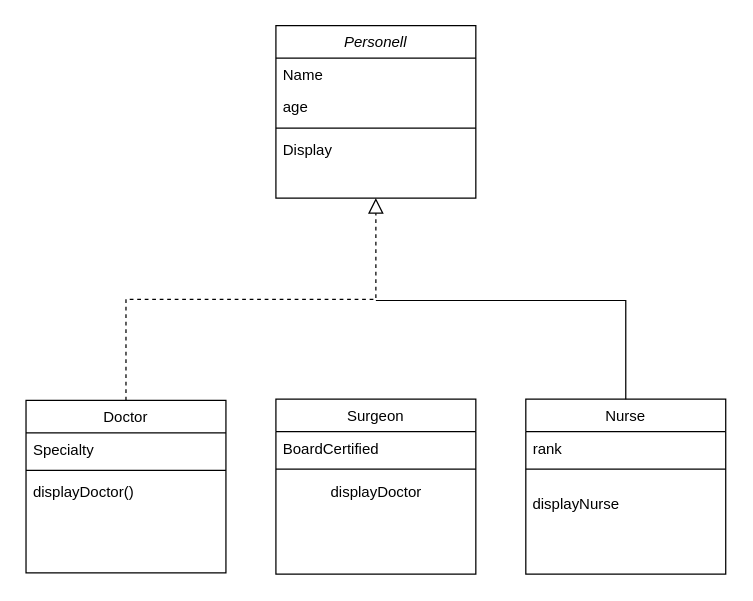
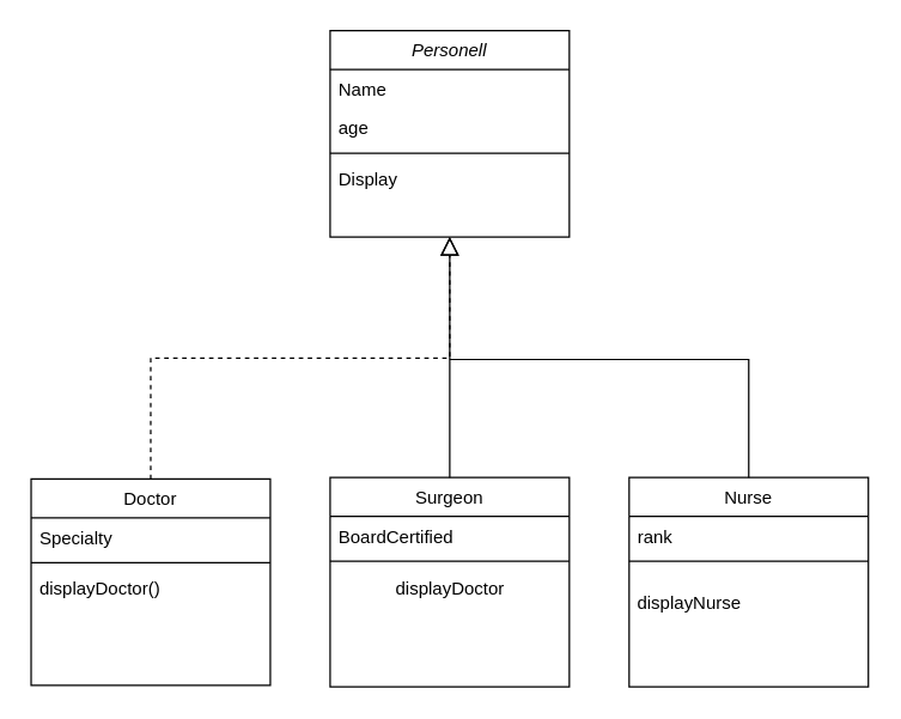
  <mxCell id="0" />
  <mxCell id="1" parent="0" />
  <mxCell id="2" value="Personell" style="swimlane;fontStyle=2;align=center;verticalAlign=top;childLayout=stackLayout;horizontal=1;startSize=26;horizontalStack=0;resizeParent=1;resizeLast=0;collapsible=1;marginBottom=0;rounded=0;shadow=0;strokeWidth=1;" vertex="1" parent="1"><mxGeometry x="220" y="20" width="160" height="138" as="geometry"><mxRectangle x="230" y="140" width="160" height="26" as="alternateBounds" /></mxGeometry></mxCell>
  <mxCell id="3" value="Name" style="text;align=left;verticalAlign=top;spacingLeft=4;spacingRight=4;overflow=hidden;rotatable=0;points=[[0,0.5],[1,0.5]];portConstraint=eastwest;" vertex="1" parent="2"><mxGeometry y="26" width="160" height="26" as="geometry" /></mxCell>
  <mxCell id="4" value="age" style="text;align=left;verticalAlign=top;spacingLeft=4;spacingRight=4;overflow=hidden;rotatable=0;points=[[0,0.5],[1,0.5]];portConstraint=eastwest;rounded=0;shadow=0;html=0;" vertex="1" parent="2"><mxGeometry y="52" width="160" height="26" as="geometry" /></mxCell>
  <mxCell id="5" value="" style="line;html=1;strokeWidth=1;align=left;verticalAlign=middle;spacingTop=-1;spacingLeft=3;spacingRight=3;rotatable=0;labelPosition=right;points=[];portConstraint=eastwest;" vertex="1" parent="2"><mxGeometry y="78" width="160" height="8" as="geometry" /></mxCell>
  <mxCell id="6" value="Display" style="text;align=left;verticalAlign=top;spacingLeft=4;spacingRight=4;overflow=hidden;rotatable=0;points=[[0,0.5],[1,0.5]];portConstraint=eastwest;" vertex="1" parent="2"><mxGeometry y="86" width="160" height="26" as="geometry" /></mxCell>
  <mxCell id="7" value="Doctor" style="swimlane;fontStyle=0;align=center;verticalAlign=top;childLayout=stackLayout;horizontal=1;startSize=26;horizontalStack=0;resizeParent=1;resizeLast=0;collapsible=1;marginBottom=0;rounded=0;shadow=0;strokeWidth=1;" vertex="1" parent="1"><mxGeometry x="20" y="320" width="160" height="138" as="geometry"><mxRectangle x="130" y="380" width="160" height="26" as="alternateBounds" /></mxGeometry></mxCell>
  <mxCell id="8" value="Specialty" style="text;align=left;verticalAlign=top;spacingLeft=4;spacingRight=4;overflow=hidden;rotatable=0;points=[[0,0.5],[1,0.5]];portConstraint=eastwest;rounded=0;shadow=0;html=0;" vertex="1" parent="7"><mxGeometry y="26" width="160" height="26" as="geometry" /></mxCell>
  <mxCell id="9" value="" style="line;html=1;strokeWidth=1;align=left;verticalAlign=middle;spacingTop=-1;spacingLeft=3;spacingRight=3;rotatable=0;labelPosition=right;points=[];portConstraint=eastwest;" vertex="1" parent="7"><mxGeometry y="52" width="160" height="8" as="geometry" /></mxCell>
  <mxCell id="10" value="displayDoctor()" style="text;align=left;verticalAlign=top;spacingLeft=4;spacingRight=4;overflow=hidden;rotatable=0;points=[[0,0.5],[1,0.5]];portConstraint=eastwest;" vertex="1" parent="7"><mxGeometry y="60" width="160" height="26" as="geometry" /></mxCell>
  <mxCell id="11" value="" style="endArrow=block;endSize=10;endFill=0;shadow=0;strokeWidth=1;rounded=0;edgeStyle=elbowEdgeStyle;elbow=vertical;dashed=1;" edge="1" parent="1" source="7" target="2"><mxGeometry width="160" relative="1" as="geometry"><mxPoint x="110" y="163" as="sourcePoint" /><mxPoint x="110" y="163" as="targetPoint" /></mxGeometry></mxCell>
  <mxCell id="12" value="Surgeon" style="swimlane;fontStyle=0;align=center;verticalAlign=top;childLayout=stackLayout;horizontal=1;startSize=26;horizontalStack=0;resizeParent=1;resizeLast=0;collapsible=1;marginBottom=0;rounded=0;shadow=0;strokeWidth=1;" vertex="1" parent="1"><mxGeometry x="220" y="319" width="160" height="140" as="geometry"><mxRectangle x="340" y="380" width="170" height="26" as="alternateBounds" /></mxGeometry></mxCell>
  <mxCell id="13" value="BoardCertified " style="text;align=left;verticalAlign=top;spacingLeft=4;spacingRight=4;overflow=hidden;rotatable=0;points=[[0,0.5],[1,0.5]];portConstraint=eastwest;" vertex="1" parent="12"><mxGeometry y="26" width="160" height="26" as="geometry" /></mxCell>
  <mxCell id="14" value="" style="line;html=1;strokeWidth=1;align=left;verticalAlign=middle;spacingTop=-1;spacingLeft=3;spacingRight=3;rotatable=0;labelPosition=right;points=[];portConstraint=eastwest;" vertex="1" parent="12"><mxGeometry y="52" width="160" height="8" as="geometry" /></mxCell>
  <mxCell id="15" value="displayDoctor" style="text;html=1;align=center;verticalAlign=middle;resizable=0;points=[];autosize=1;strokeColor=none;fillColor=none;" vertex="1" parent="12"><mxGeometry y="60" width="160" height="30" as="geometry" /></mxCell>
+ <mxCell id="16" value="" style="endArrow=block;endSize=10;endFill=0;shadow=0;strokeWidth=1;rounded=0;edgeStyle=elbowEdgeStyle;elbow=vertical;" edge="1" parent="1" source="12" target="2"><mxGeometry width="160" relative="1" as="geometry"><mxPoint x="120" y="333" as="sourcePoint" /><mxPoint x="220" y="231" as="targetPoint" /></mxGeometry></mxCell>
  <mxCell id="17" value="Nurse" style="swimlane;fontStyle=0;align=center;verticalAlign=top;childLayout=stackLayout;horizontal=1;startSize=26;horizontalStack=0;resizeParent=1;resizeLast=0;collapsible=1;marginBottom=0;rounded=0;shadow=0;strokeWidth=1;" vertex="1" parent="1"><mxGeometry x="420" y="319" width="160" height="140" as="geometry"><mxRectangle x="340" y="380" width="170" height="26" as="alternateBounds" /></mxGeometry></mxCell>
  <mxCell id="18" value="rank" style="text;align=left;verticalAlign=top;spacingLeft=4;spacingRight=4;overflow=hidden;rotatable=0;points=[[0,0.5],[1,0.5]];portConstraint=eastwest;" vertex="1" parent="17"><mxGeometry y="26" width="160" height="26" as="geometry" /></mxCell>
  <mxCell id="19" value="" style="line;html=1;strokeWidth=1;align=left;verticalAlign=middle;spacingTop=-1;spacingLeft=3;spacingRight=3;rotatable=0;labelPosition=right;points=[];portConstraint=eastwest;" vertex="1" parent="17"><mxGeometry y="52" width="160" height="8" as="geometry" /></mxCell>
  <mxCell id="20" value="" style="endArrow=none;html=1;rounded=0;exitX=0.5;exitY=0;exitDx=0;exitDy=0;" edge="1" parent="1" source="17"><mxGeometry width="50" height="50" relative="1" as="geometry"><mxPoint x="570" y="320" as="sourcePoint" /><mxPoint x="300" y="240" as="targetPoint" /><Array as="points"><mxPoint x="500" y="240" /></Array></mxGeometry></mxCell>
  <mxCell id="21" value="displayNurse" style="text;html=1;align=center;verticalAlign=middle;resizable=0;points=[];autosize=1;strokeColor=none;fillColor=none;" vertex="1" parent="1"><mxGeometry x="415" y="388" width="90" height="30" as="geometry" /></mxCell>
